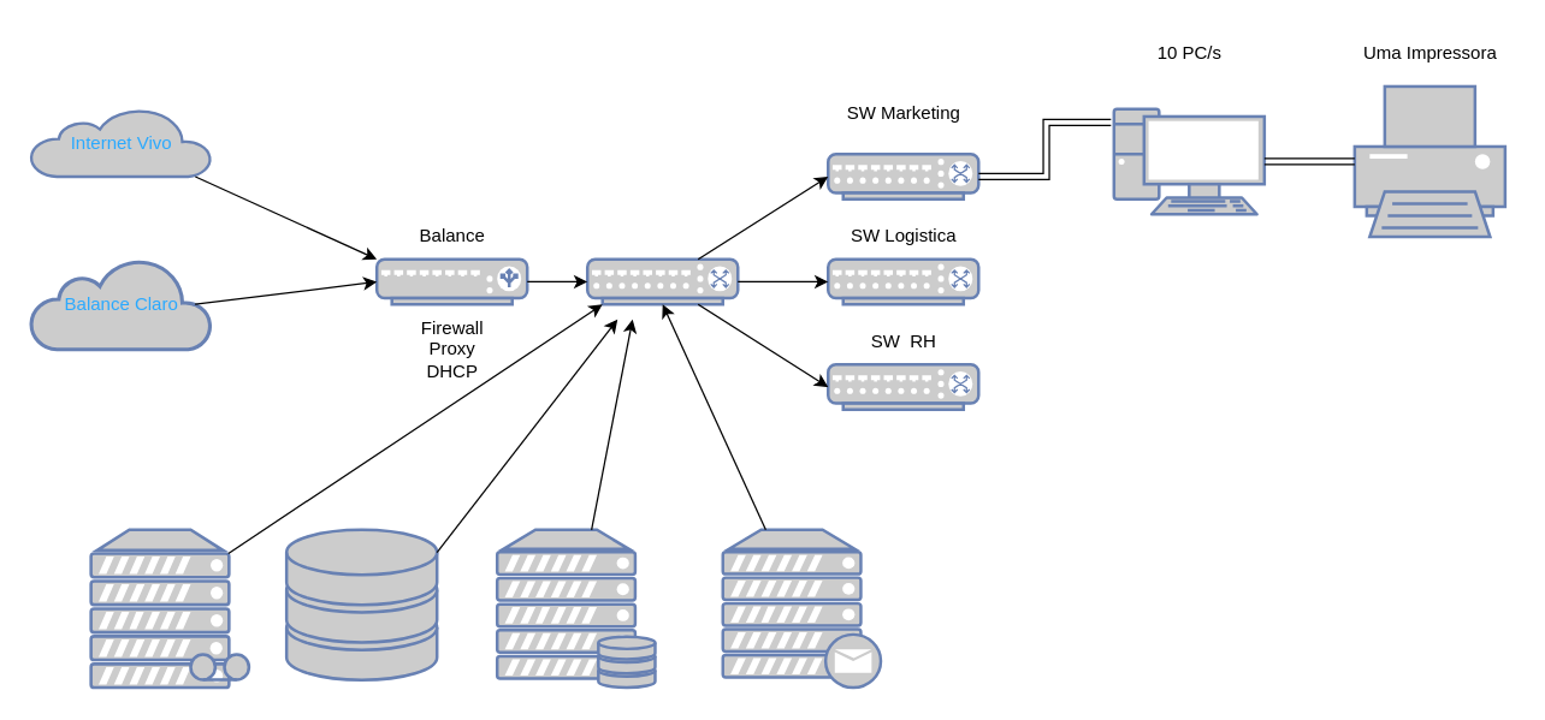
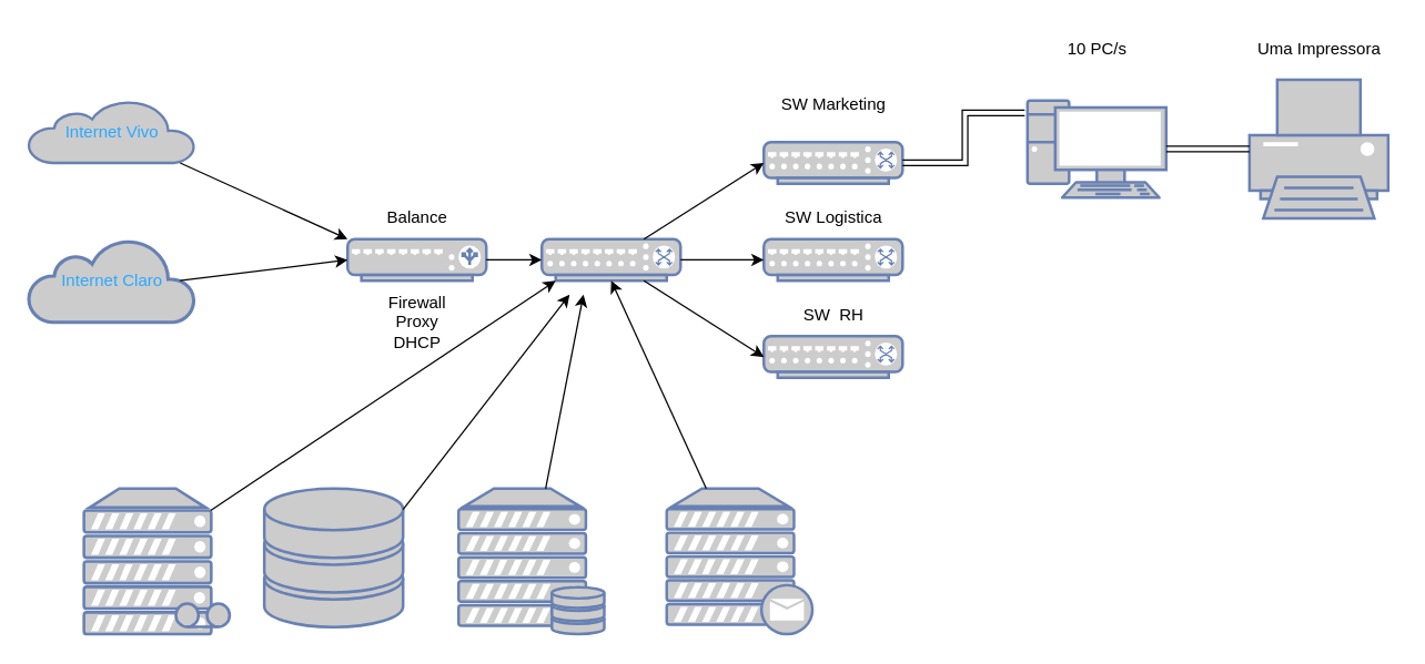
  <mxCell id="0" />
  <mxCell id="1" parent="0" />
  <mxCell id="2" value="&lt;font color=&quot;#29a9ff&quot;&gt;Internet Vivo&lt;/font&gt;" style="html=1;outlineConnect=0;fillColor=#CCCCCC;strokeColor=#6881B3;gradientColor=none;gradientDirection=north;strokeWidth=2;shape=mxgraph.networks.cloud;fontColor=#ffffff;" vertex="1" parent="1"><mxGeometry x="20" y="72" width="120" height="45" as="geometry" /></mxCell>
- <mxCell id="3" value="&lt;font color=&quot;#29a9ff&quot;&gt;Balance Claro&lt;/font&gt;" style="html=1;outlineConnect=0;fillColor=#CCCCCC;strokeColor=#6881B3;gradientColor=none;gradientDirection=north;strokeWidth=2;shape=mxgraph.networks.cloud;fontColor=#ffffff;" vertex="1" parent="1"><mxGeometry x="20" y="172" width="120" height="60" as="geometry" /></mxCell>
+ <mxCell id="3" value="&lt;font color=&quot;#29a9ff&quot;&gt;Internet Claro&lt;/font&gt;" style="html=1;outlineConnect=0;fillColor=#CCCCCC;strokeColor=#6881B3;gradientColor=none;gradientDirection=north;strokeWidth=2;shape=mxgraph.networks.cloud;fontColor=#ffffff;" vertex="1" parent="1"><mxGeometry x="20" y="172" width="120" height="60" as="geometry" /></mxCell>
  <mxCell id="4" value="" style="fontColor=#0066CC;verticalAlign=top;verticalLabelPosition=bottom;labelPosition=center;align=center;html=1;outlineConnect=0;fillColor=#CCCCCC;strokeColor=#6881B3;gradientColor=none;gradientDirection=north;strokeWidth=2;shape=mxgraph.networks.load_balancer;" vertex="1" parent="1"><mxGeometry x="250" y="172" width="100" height="30" as="geometry" /></mxCell>
  <mxCell id="5" style="rounded=0;orthogonalLoop=1;jettySize=auto;html=1;entryX=0.05;entryY=0.05;entryDx=0;entryDy=0;entryPerimeter=0;" edge="1" parent="1" source="2"><mxGeometry relative="1" as="geometry"><mxPoint x="135" y="100.5" as="sourcePoint" /><mxPoint x="250" y="172" as="targetPoint" /></mxGeometry></mxCell>
  <mxCell id="6" style="rounded=0;orthogonalLoop=1;jettySize=auto;html=1;entryX=0;entryY=0.5;entryDx=0;entryDy=0;entryPerimeter=0;exitX=0.91;exitY=0.5;exitDx=0;exitDy=0;exitPerimeter=0;" edge="1" parent="1" source="3" target="4"><mxGeometry relative="1" as="geometry" /></mxCell>
  <mxCell id="7" value="Balance" style="text;html=1;align=center;verticalAlign=middle;resizable=0;points=[];autosize=1;strokeColor=none;fillColor=none;" vertex="1" parent="1"><mxGeometry x="265" y="142" width="70" height="30" as="geometry" /></mxCell>
  <mxCell id="8" value="Firewall&lt;br&gt;Proxy&lt;br&gt;DHCP" style="text;html=1;align=center;verticalAlign=middle;resizable=0;points=[];autosize=1;strokeColor=none;fillColor=none;" vertex="1" parent="1"><mxGeometry x="270" y="202" width="60" height="60" as="geometry" /></mxCell>
  <mxCell id="9" value="" style="fontColor=#0066CC;verticalAlign=top;verticalLabelPosition=bottom;labelPosition=center;align=center;html=1;outlineConnect=0;fillColor=#CCCCCC;strokeColor=#6881B3;gradientColor=none;gradientDirection=north;strokeWidth=2;shape=mxgraph.networks.switch;" vertex="1" parent="1"><mxGeometry x="390" y="172" width="100" height="30" as="geometry" /></mxCell>
  <mxCell id="10" style="rounded=0;orthogonalLoop=1;jettySize=auto;html=1;entryX=0;entryY=0.5;entryDx=0;entryDy=0;entryPerimeter=0;" edge="1" parent="1" source="4" target="9"><mxGeometry relative="1" as="geometry" /></mxCell>
  <mxCell id="11" value="" style="fontColor=#0066CC;verticalAlign=top;verticalLabelPosition=bottom;labelPosition=center;align=center;html=1;outlineConnect=0;fillColor=#CCCCCC;strokeColor=#6881B3;gradientColor=none;gradientDirection=north;strokeWidth=2;shape=mxgraph.networks.server_storage;" vertex="1" parent="1"><mxGeometry x="330" y="352" width="105" height="105" as="geometry" /></mxCell>
  <mxCell id="12" value="" style="fontColor=#0066CC;verticalAlign=top;verticalLabelPosition=bottom;labelPosition=center;align=center;html=1;outlineConnect=0;fillColor=#CCCCCC;strokeColor=#6881B3;gradientColor=none;gradientDirection=north;strokeWidth=2;shape=mxgraph.networks.storage;" vertex="1" parent="1"><mxGeometry x="190" y="352" width="100" height="100" as="geometry" /></mxCell>
  <mxCell id="13" value="" style="fontColor=#0066CC;verticalAlign=top;verticalLabelPosition=bottom;labelPosition=center;align=center;html=1;outlineConnect=0;fillColor=#CCCCCC;strokeColor=#6881B3;gradientColor=none;gradientDirection=north;strokeWidth=2;shape=mxgraph.networks.mail_server;" vertex="1" parent="1"><mxGeometry x="480" y="352" width="105" height="105" as="geometry" /></mxCell>
  <mxCell id="14" value="" style="fontColor=#0066CC;verticalAlign=top;verticalLabelPosition=bottom;labelPosition=center;align=center;html=1;outlineConnect=0;fillColor=#CCCCCC;strokeColor=#6881B3;gradientColor=none;gradientDirection=north;strokeWidth=2;shape=mxgraph.networks.tape_storage;" vertex="1" parent="1"><mxGeometry x="60" y="352" width="105" height="105" as="geometry" /></mxCell>
  <mxCell id="15" style="rounded=0;orthogonalLoop=1;jettySize=auto;html=1;entryX=0.1;entryY=1;entryDx=0;entryDy=0;entryPerimeter=0;exitX=0.87;exitY=0.15;exitDx=0;exitDy=0;exitPerimeter=0;" edge="1" parent="1" source="14" target="9"><mxGeometry relative="1" as="geometry" /></mxCell>
  <mxCell id="16" style="rounded=0;orthogonalLoop=1;jettySize=auto;html=1;exitX=1;exitY=0.15;exitDx=0;exitDy=0;exitPerimeter=0;" edge="1" parent="1" source="12"><mxGeometry relative="1" as="geometry"><mxPoint x="410" y="212" as="targetPoint" /></mxGeometry></mxCell>
  <mxCell id="17" style="rounded=0;orthogonalLoop=1;jettySize=auto;html=1;" edge="1" parent="1" source="11"><mxGeometry relative="1" as="geometry"><mxPoint x="420" y="212" as="targetPoint" /></mxGeometry></mxCell>
  <mxCell id="18" style="rounded=0;orthogonalLoop=1;jettySize=auto;html=1;entryX=0.5;entryY=1;entryDx=0;entryDy=0;entryPerimeter=0;" edge="1" parent="1" source="13" target="9"><mxGeometry relative="1" as="geometry" /></mxCell>
  <mxCell id="19" value="" style="fontColor=#0066CC;verticalAlign=top;verticalLabelPosition=bottom;labelPosition=center;align=center;html=1;outlineConnect=0;fillColor=#CCCCCC;strokeColor=#6881B3;gradientColor=none;gradientDirection=north;strokeWidth=2;shape=mxgraph.networks.switch;" vertex="1" parent="1"><mxGeometry x="550" y="102" width="100" height="30" as="geometry" /></mxCell>
  <mxCell id="20" value="" style="fontColor=#0066CC;verticalAlign=top;verticalLabelPosition=bottom;labelPosition=center;align=center;html=1;outlineConnect=0;fillColor=#CCCCCC;strokeColor=#6881B3;gradientColor=none;gradientDirection=north;strokeWidth=2;shape=mxgraph.networks.switch;" vertex="1" parent="1"><mxGeometry x="550" y="172" width="100" height="30" as="geometry" /></mxCell>
  <mxCell id="21" value="" style="fontColor=#0066CC;verticalAlign=top;verticalLabelPosition=bottom;labelPosition=center;align=center;html=1;outlineConnect=0;fillColor=#CCCCCC;strokeColor=#6881B3;gradientColor=none;gradientDirection=north;strokeWidth=2;shape=mxgraph.networks.switch;" vertex="1" parent="1"><mxGeometry x="550" y="242" width="100" height="30" as="geometry" /></mxCell>
  <mxCell id="22" style="rounded=0;orthogonalLoop=1;jettySize=auto;html=1;entryX=0;entryY=0.5;entryDx=0;entryDy=0;entryPerimeter=0;" edge="1" parent="1" source="9" target="19"><mxGeometry relative="1" as="geometry" /></mxCell>
  <mxCell id="23" style="rounded=0;orthogonalLoop=1;jettySize=auto;html=1;entryX=0;entryY=0.5;entryDx=0;entryDy=0;entryPerimeter=0;" edge="1" parent="1" source="9" target="20"><mxGeometry relative="1" as="geometry" /></mxCell>
  <mxCell id="24" style="rounded=0;orthogonalLoop=1;jettySize=auto;html=1;entryX=0;entryY=0.5;entryDx=0;entryDy=0;entryPerimeter=0;" edge="1" parent="1" source="9" target="21"><mxGeometry relative="1" as="geometry" /></mxCell>
  <mxCell id="25" value="SW Marketing" style="text;html=1;align=center;verticalAlign=middle;resizable=0;points=[];autosize=1;strokeColor=none;fillColor=none;" vertex="1" parent="1"><mxGeometry x="550" y="60" width="100" height="30" as="geometry" /></mxCell>
  <mxCell id="26" value="SW Logistica" style="text;html=1;align=center;verticalAlign=middle;resizable=0;points=[];autosize=1;strokeColor=none;fillColor=none;" vertex="1" parent="1"><mxGeometry x="555" y="142" width="90" height="30" as="geometry" /></mxCell>
  <mxCell id="27" value="SW&amp;nbsp; RH" style="text;html=1;align=center;verticalAlign=middle;resizable=0;points=[];autosize=1;strokeColor=none;fillColor=none;" vertex="1" parent="1"><mxGeometry x="565" y="212" width="70" height="30" as="geometry" /></mxCell>
  <mxCell id="28" value="" style="fontColor=#0066CC;verticalAlign=top;verticalLabelPosition=bottom;labelPosition=center;align=center;html=1;outlineConnect=0;fillColor=#CCCCCC;strokeColor=#6881B3;gradientColor=none;gradientDirection=north;strokeWidth=2;shape=mxgraph.networks.pc;" vertex="1" parent="1"><mxGeometry x="740" y="72" width="100" height="70" as="geometry" /></mxCell>
  <mxCell id="29" style="edgeStyle=orthogonalEdgeStyle;rounded=0;orthogonalLoop=1;jettySize=auto;html=1;entryX=-0.02;entryY=0.129;entryDx=0;entryDy=0;entryPerimeter=0;shape=link;" edge="1" parent="1" source="19" target="28"><mxGeometry relative="1" as="geometry" /></mxCell>
  <mxCell id="30" value="10 PC/s" style="text;html=1;align=center;verticalAlign=middle;resizable=0;points=[];autosize=1;strokeColor=none;fillColor=none;" vertex="1" parent="1"><mxGeometry x="755" y="20" width="70" height="30" as="geometry" /></mxCell>
  <mxCell id="31" value="" style="fontColor=#0066CC;verticalAlign=top;verticalLabelPosition=bottom;labelPosition=center;align=center;html=1;outlineConnect=0;fillColor=#CCCCCC;strokeColor=#6881B3;gradientColor=none;gradientDirection=north;strokeWidth=2;shape=mxgraph.networks.printer;" vertex="1" parent="1"><mxGeometry x="900" y="57" width="100" height="100" as="geometry" /></mxCell>
  <mxCell id="32" style="edgeStyle=orthogonalEdgeStyle;rounded=0;orthogonalLoop=1;jettySize=auto;html=1;entryX=1;entryY=0.5;entryDx=0;entryDy=0;entryPerimeter=0;shape=link;" edge="1" parent="1" source="31" target="28"><mxGeometry relative="1" as="geometry" /></mxCell>
  <mxCell id="33" value="Uma Impressora" style="text;html=1;align=center;verticalAlign=middle;resizable=0;points=[];autosize=1;strokeColor=none;fillColor=none;" vertex="1" parent="1"><mxGeometry x="895" y="20" width="110" height="30" as="geometry" /></mxCell>
